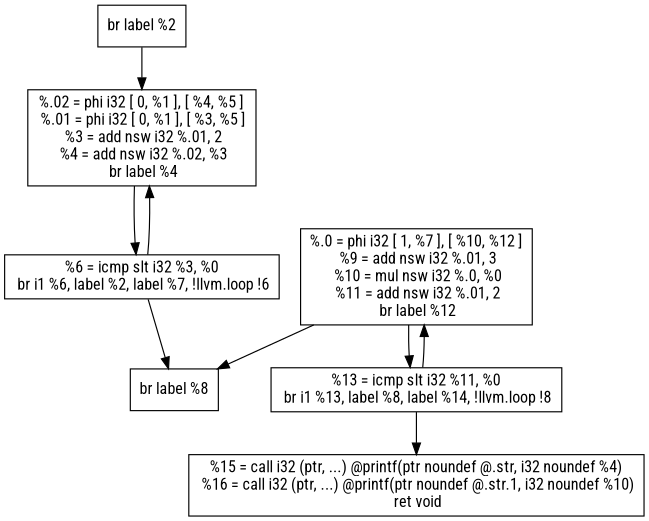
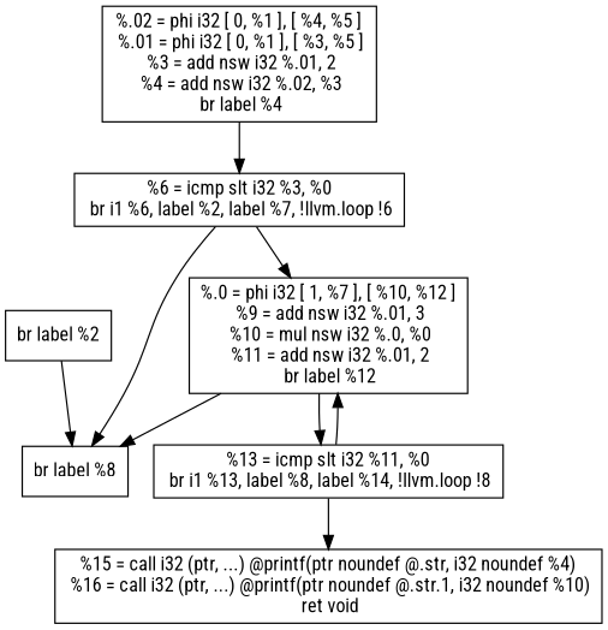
  digraph {
    fontname="Roboto Condensed"
    node [fontname="Roboto Condensed" shape=record]
    edge [fontname="Roboto Condensed"]
    n1 [label="{  br label %2\n}"]
    n2 [label="{  %.02 = phi i32 [ 0, %1 ], [ %4, %5 ]\n  %.01 = phi i32 [ 0, %1 ], [ %3, %5 ]\n  %3 = add nsw i32 %.01, 2\n  %4 = add nsw i32 %.02, %3\n  br label %4\n}"]
    n3 [label="{  %6 = icmp slt i32 %3, %0\n  br i1 %6, label %2, label %7, !llvm.loop !6\n}"]
    n4 [label="{  br label %8\n}"]
    n5 [label="{  %.0 = phi i32 [ 1, %7 ], [ %10, %12 ]\n  %9 = add nsw i32 %.01, 3\n  %10 = mul nsw i32 %.0, %0\n  %11 = add nsw i32 %.01, 2\n  br label %12\n}"]
    n6 [label="{  %13 = icmp slt i32 %11, %0\n  br i1 %13, label %8, label %14, !llvm.loop !8\n}"]
    n7 [label="{  %15 = call i32 (ptr, ...) @printf(ptr noundef @.str, i32 noundef %4)\n  %16 = call i32 (ptr, ...) @printf(ptr noundef @.str.1, i32 noundef %10)\n  ret void\n}"]
-   n1 -> n2
+   n1 -> n4
    n2 -> n3
-   n3 -> n2
+   n3 -> n5
    n3 -> n4
    n5 -> n4
    n5 -> n6
    n6 -> n5
    n6 -> n7
  }
